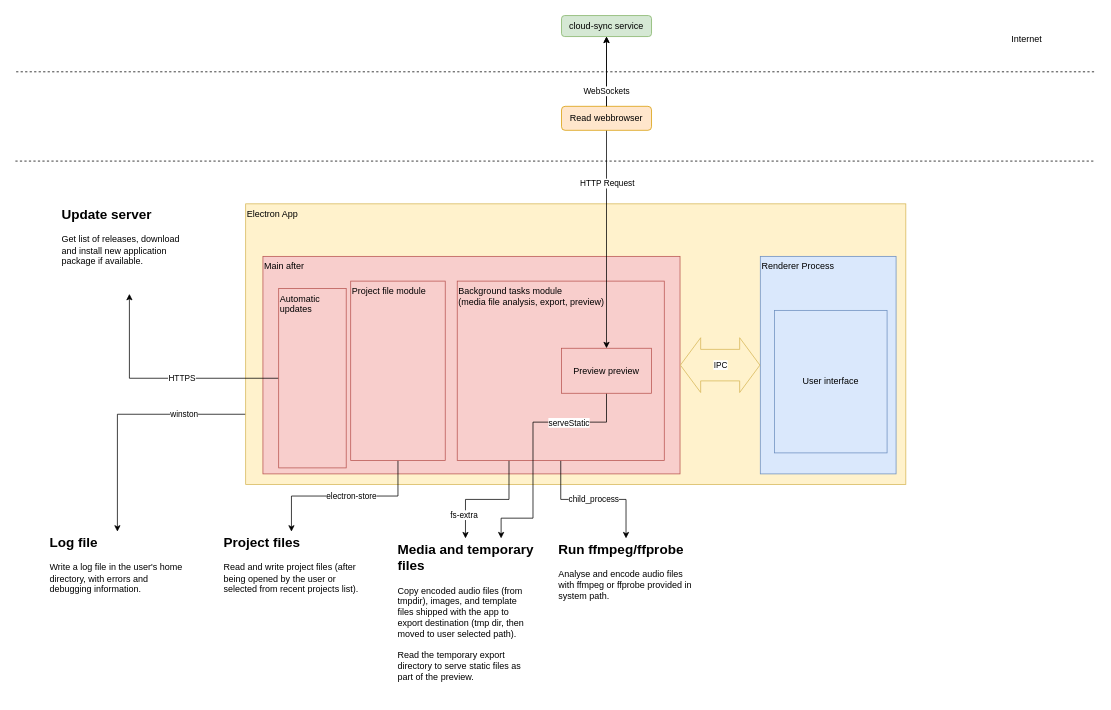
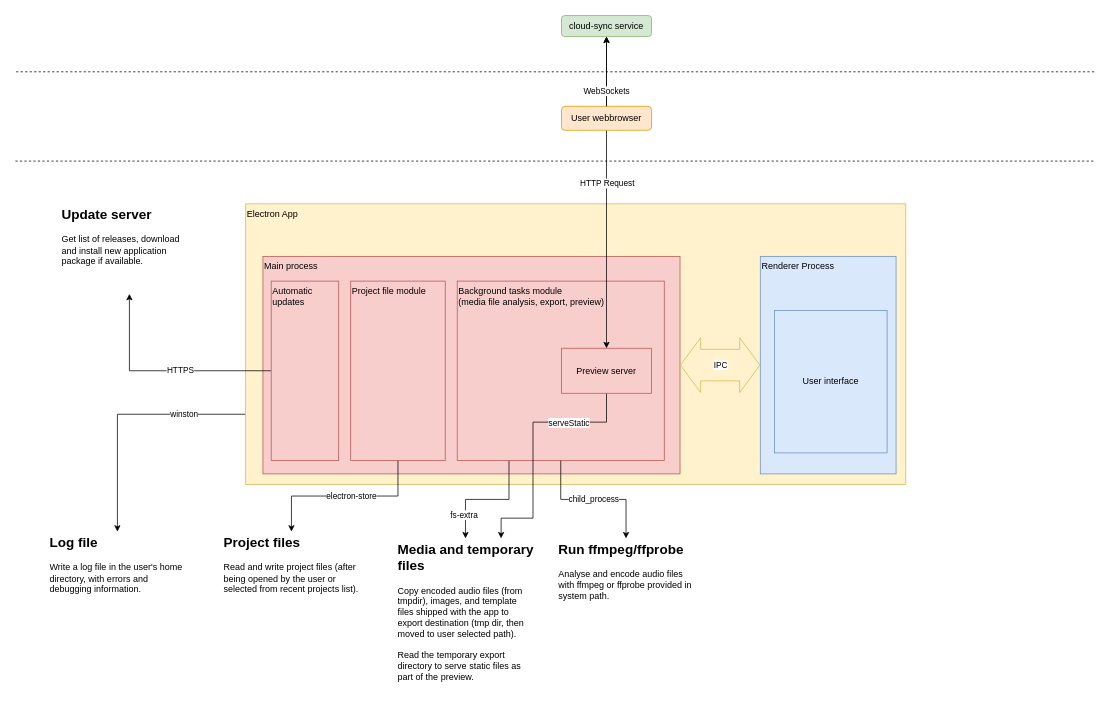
  <mxCell id="0" />
  <mxCell id="1" parent="0" />
  <mxCell id="2" style="edgeStyle=orthogonalEdgeStyle;rounded=0;orthogonalLoop=1;jettySize=auto;html=1;exitX=0;exitY=0.75;exitDx=0;exitDy=0;" edge="1" parent="1" source="4" target="27"><mxGeometry relative="1" as="geometry" /></mxCell>
  <mxCell id="3" value="winston" style="edgeLabel;html=1;align=center;verticalAlign=middle;resizable=0;points=[];" vertex="1" connectable="0" parent="2"><mxGeometry x="-0.255" y="4" relative="1" as="geometry"><mxPoint x="39" y="-5.5" as="offset" /></mxGeometry></mxCell>
  <mxCell id="4" value="Electron App" style="rounded=0;whiteSpace=wrap;html=1;align=left;labelPosition=center;verticalLabelPosition=middle;verticalAlign=top;fillColor=#fff2cc;strokeColor=#d6b656;" vertex="1" parent="1"><mxGeometry x="327" y="271" width="880" height="374" as="geometry" /></mxCell>
- <mxCell id="5" value="Main after" style="rounded=0;whiteSpace=wrap;html=1;align=left;verticalAlign=top;fillColor=#f8cecc;strokeColor=#b85450;" vertex="1" parent="1"><mxGeometry x="350" y="341" width="556" height="290" as="geometry" /></mxCell>
+ <mxCell id="5" value="Main process" style="rounded=0;whiteSpace=wrap;html=1;align=left;verticalAlign=top;fillColor=#f8cecc;strokeColor=#b85450;" vertex="1" parent="1"><mxGeometry x="350" y="341" width="556" height="290" as="geometry" /></mxCell>
  <mxCell id="6" value="&lt;div&gt;Renderer Process&lt;br&gt;&lt;/div&gt;" style="rounded=0;whiteSpace=wrap;html=1;align=left;verticalAlign=top;fillColor=#dae8fc;strokeColor=#6c8ebf;" vertex="1" parent="1"><mxGeometry x="1013" y="341" width="181" height="290" as="geometry" /></mxCell>
  <mxCell id="7" value="&lt;div align=&quot;center&quot;&gt;IPC&lt;/div&gt;" style="shape=flexArrow;endArrow=classic;startArrow=classic;html=1;exitX=1;exitY=0.5;exitDx=0;exitDy=0;width=42;startSize=8.67;align=center;startWidth=30;endWidth=30;endSize=8.67;entryX=0;entryY=0.5;entryDx=0;entryDy=0;fillColor=#fff2cc;strokeColor=#d6b656;" edge="1" parent="1" source="5" target="6"><mxGeometry width="50" height="50" relative="1" as="geometry"><mxPoint x="823" y="581" as="sourcePoint" /><mxPoint x="1013" y="591" as="targetPoint" /><Array as="points" /></mxGeometry></mxCell>
  <mxCell id="8" style="edgeStyle=orthogonalEdgeStyle;rounded=0;orthogonalLoop=1;jettySize=auto;html=1;exitX=0.25;exitY=1;exitDx=0;exitDy=0;" edge="1" parent="1" source="12" target="25"><mxGeometry relative="1" as="geometry" /></mxCell>
  <mxCell id="9" value="fs-extra" style="edgeLabel;html=1;align=center;verticalAlign=middle;resizable=0;points=[];" vertex="1" connectable="0" parent="8"><mxGeometry x="-0.375" y="-21" relative="1" as="geometry"><mxPoint x="-39.5" y="21.5" as="offset" /></mxGeometry></mxCell>
  <mxCell id="10" style="edgeStyle=orthogonalEdgeStyle;rounded=0;orthogonalLoop=1;jettySize=auto;html=1;exitX=0.5;exitY=1;exitDx=0;exitDy=0;" edge="1" parent="1" source="12" target="26"><mxGeometry relative="1" as="geometry" /></mxCell>
  <mxCell id="11" value="child_process" style="edgeLabel;html=1;align=center;verticalAlign=middle;resizable=0;points=[];" vertex="1" connectable="0" parent="10"><mxGeometry x="-0.294" y="13" relative="1" as="geometry"><mxPoint x="28" y="12" as="offset" /></mxGeometry></mxCell>
  <mxCell id="12" value="&lt;div&gt;Background tasks module&lt;/div&gt;&lt;div&gt;(media file analysis, export, preview)&lt;br&gt;&lt;/div&gt;" style="rounded=0;whiteSpace=wrap;html=1;align=left;verticalAlign=top;fillColor=#f8cecc;strokeColor=#b85450;" vertex="1" parent="1"><mxGeometry x="609" y="374" width="276" height="239" as="geometry" /></mxCell>
  <mxCell id="13" value="&lt;div&gt;User interface&lt;br&gt;&lt;/div&gt;" style="rounded=0;whiteSpace=wrap;html=1;align=center;fillColor=#dae8fc;strokeColor=#6c8ebf;" vertex="1" parent="1"><mxGeometry x="1032" y="413" width="150" height="190" as="geometry" /></mxCell>
  <mxCell id="14" style="edgeStyle=orthogonalEdgeStyle;rounded=0;orthogonalLoop=1;jettySize=auto;html=1;exitX=0.5;exitY=1;exitDx=0;exitDy=0;entryX=0.5;entryY=0;entryDx=0;entryDy=0;" edge="1" parent="1" source="16" target="20"><mxGeometry relative="1" as="geometry" /></mxCell>
  <mxCell id="15" value="electron-store" style="edgeLabel;html=1;align=center;verticalAlign=middle;resizable=0;points=[];" vertex="1" connectable="0" parent="14"><mxGeometry x="0.145" y="1" relative="1" as="geometry"><mxPoint x="25.5" y="-1.5" as="offset" /></mxGeometry></mxCell>
  <mxCell id="16" value="Project file module" style="rounded=0;whiteSpace=wrap;html=1;align=left;verticalAlign=top;fillColor=#f8cecc;strokeColor=#b85450;" vertex="1" parent="1"><mxGeometry x="467" y="374" width="126" height="239" as="geometry" /></mxCell>
  <mxCell id="17" style="edgeStyle=orthogonalEdgeStyle;rounded=0;orthogonalLoop=1;jettySize=auto;html=1;exitX=0;exitY=0.5;exitDx=0;exitDy=0;entryX=0.5;entryY=1;entryDx=0;entryDy=0;" edge="1" parent="1" source="19" target="21"><mxGeometry relative="1" as="geometry" /></mxCell>
  <mxCell id="18" value="HTTPS" style="edgeLabel;html=1;align=center;verticalAlign=middle;resizable=0;points=[];" vertex="1" connectable="0" parent="17"><mxGeometry x="-0.163" y="-1" relative="1" as="geometry"><mxPoint as="offset" /></mxGeometry></mxCell>
- <mxCell id="19" value="Automatic updates" style="rounded=0;whiteSpace=wrap;html=1;align=left;verticalAlign=top;fillColor=#f8cecc;strokeColor=#b85450;" vertex="1" parent="1"><mxGeometry x="371" y="384" width="90" height="239" as="geometry" /></mxCell>
+ <mxCell id="19" value="Automatic updates" style="rounded=0;whiteSpace=wrap;html=1;align=left;verticalAlign=top;fillColor=#f8cecc;strokeColor=#b85450;" vertex="1" parent="1"><mxGeometry x="361" y="374" width="90" height="239" as="geometry" /></mxCell>
  <mxCell id="20" value="&lt;h2&gt;Project files&lt;br&gt;&lt;/h2&gt;&lt;div&gt;Read and write project files (after being opened by the user or selected from recent projects list).&lt;br&gt;&lt;/div&gt;" style="text;html=1;strokeColor=none;fillColor=none;spacing=5;spacingTop=-20;whiteSpace=wrap;overflow=hidden;rounded=0;align=left;" vertex="1" parent="1"><mxGeometry x="293" y="708" width="190" height="120" as="geometry" /></mxCell>
  <mxCell id="21" value="&lt;h2&gt;Update server&lt;/h2&gt;&lt;div&gt;Get list of releases, download&amp;nbsp; and install new application package if available.&lt;br&gt;&lt;/div&gt;" style="text;html=1;strokeColor=none;fillColor=none;spacing=5;spacingTop=-20;whiteSpace=wrap;overflow=hidden;rounded=0;align=left;" vertex="1" parent="1"><mxGeometry x="77" y="271" width="190" height="120" as="geometry" /></mxCell>
  <mxCell id="22" style="edgeStyle=orthogonalEdgeStyle;rounded=0;orthogonalLoop=1;jettySize=auto;html=1;exitX=0.5;exitY=1;exitDx=0;exitDy=0;entryX=0.75;entryY=0;entryDx=0;entryDy=0;" edge="1" parent="1" source="24" target="25"><mxGeometry relative="1" as="geometry"><Array as="points"><mxPoint x="808" y="562" /><mxPoint x="710" y="562" /><mxPoint x="710" y="690" /><mxPoint x="668" y="690" /></Array></mxGeometry></mxCell>
  <mxCell id="23" value="serveStatic" style="edgeLabel;html=1;align=center;verticalAlign=middle;resizable=0;points=[];" vertex="1" connectable="0" parent="22"><mxGeometry x="-0.344" y="2" relative="1" as="geometry"><mxPoint x="20.5" y="-2" as="offset" /></mxGeometry></mxCell>
- <mxCell id="24" value="Preview preview" style="rounded=0;whiteSpace=wrap;html=1;align=center;fillColor=#f8cecc;strokeColor=#b85450;" vertex="1" parent="1"><mxGeometry x="748" y="463.5" width="120" height="60" as="geometry" /></mxCell>
+ <mxCell id="24" value="Preview server" style="rounded=0;whiteSpace=wrap;html=1;align=center;fillColor=#f8cecc;strokeColor=#b85450;" vertex="1" parent="1"><mxGeometry x="748" y="463.5" width="120" height="60" as="geometry" /></mxCell>
  <mxCell id="25" value="&lt;h2&gt;Media and temporary files&lt;br&gt;&lt;/h2&gt;&lt;div&gt;Copy encoded audio files (from tmpdir), images, and template files shipped with the app to export destination (tmp dir, then moved to user selected path).&lt;br&gt;&lt;/div&gt;&lt;div&gt;&lt;br&gt;&lt;/div&gt;&lt;div&gt;Read the temporary export directory to serve static files as part of the preview.&lt;br&gt;&lt;/div&gt;" style="text;html=1;strokeColor=none;fillColor=none;spacing=5;spacingTop=-20;whiteSpace=wrap;overflow=hidden;rounded=0;align=left;" vertex="1" parent="1"><mxGeometry x="525" y="717" width="190" height="207" as="geometry" /></mxCell>
  <mxCell id="26" value="&lt;h2&gt;Run ffmpeg/ffprobe&lt;br&gt;&lt;/h2&gt;&lt;div&gt;Analyse and encode audio files with ffmpeg or ffprobe provided in system path.&lt;br&gt;&lt;/div&gt;" style="text;html=1;strokeColor=none;fillColor=none;spacing=5;spacingTop=-20;whiteSpace=wrap;overflow=hidden;rounded=0;align=left;" vertex="1" parent="1"><mxGeometry x="739" y="717" width="190" height="120" as="geometry" /></mxCell>
  <mxCell id="27" value="&lt;h2&gt;Log file&lt;br&gt;&lt;/h2&gt;&lt;div&gt;Write a log file in the user's home directory, with errors and debugging information.&lt;br&gt;&lt;/div&gt;" style="text;html=1;strokeColor=none;fillColor=none;spacing=5;spacingTop=-20;whiteSpace=wrap;overflow=hidden;rounded=0;align=left;" vertex="1" parent="1"><mxGeometry x="61" y="708" width="190" height="120" as="geometry" /></mxCell>
  <mxCell id="28" style="edgeStyle=orthogonalEdgeStyle;rounded=0;orthogonalLoop=1;jettySize=auto;html=1;exitX=0.5;exitY=1;exitDx=0;exitDy=0;entryX=0.5;entryY=0;entryDx=0;entryDy=0;" edge="1" parent="1" source="31" target="24"><mxGeometry relative="1" as="geometry" /></mxCell>
  <mxCell id="29" value="HTTP Request" style="edgeLabel;html=1;align=center;verticalAlign=middle;resizable=0;points=[];" vertex="1" connectable="0" parent="28"><mxGeometry x="-0.303" relative="1" as="geometry"><mxPoint y="-31" as="offset" /></mxGeometry></mxCell>
  <mxCell id="30" style="edgeStyle=orthogonalEdgeStyle;rounded=0;orthogonalLoop=1;jettySize=auto;html=1;exitX=0.5;exitY=0;exitDx=0;exitDy=0;entryX=0.5;entryY=1;entryDx=0;entryDy=0;" edge="1" parent="1" source="31" target="33"><mxGeometry relative="1" as="geometry" /></mxCell>
- <mxCell id="31" value="Read webbrowser" style="rounded=1;whiteSpace=wrap;html=1;align=center;fillColor=#ffe6cc;strokeColor=#d79b00;" vertex="1" parent="1"><mxGeometry x="748" y="141" width="120" height="32" as="geometry" /></mxCell>
+ <mxCell id="31" value="User webbrowser" style="rounded=1;whiteSpace=wrap;html=1;align=center;fillColor=#ffe6cc;strokeColor=#d79b00;" vertex="1" parent="1"><mxGeometry x="748" y="141" width="120" height="32" as="geometry" /></mxCell>
  <mxCell id="32" value="WebSockets" style="edgeStyle=orthogonalEdgeStyle;rounded=0;orthogonalLoop=1;jettySize=auto;html=1;endArrow=none;endFill=0;startArrow=classic;startFill=1;" edge="1" parent="1" source="33" target="31"><mxGeometry x="0.575" relative="1" as="geometry"><mxPoint as="offset" /></mxGeometry></mxCell>
  <mxCell id="33" value="cloud-sync service" style="rounded=1;whiteSpace=wrap;html=1;align=center;fillColor=#d5e8d4;strokeColor=#82b366;" vertex="1" parent="1"><mxGeometry x="748" y="20" width="120" height="28" as="geometry" /></mxCell>
  <mxCell id="34" value="" style="endArrow=none;dashed=1;html=1;" edge="1" parent="1"><mxGeometry width="50" height="50" relative="1" as="geometry"><mxPoint x="21" y="95" as="sourcePoint" /><mxPoint x="1459" y="95" as="targetPoint" /></mxGeometry></mxCell>
  <mxCell id="35" value="" style="endArrow=none;dashed=1;html=1;" edge="1" parent="1"><mxGeometry width="50" height="50" relative="1" as="geometry"><mxPoint x="20" y="214" as="sourcePoint" /><mxPoint x="1458" y="214" as="targetPoint" /></mxGeometry></mxCell>
- <mxCell id="36" value="Internet" style="text;html=1;align=center;verticalAlign=middle;resizable=0;points=[];autosize=1;" vertex="1" parent="1"><mxGeometry x="1342.5" y="43" width="51" height="18" as="geometry" /></mxCell>
